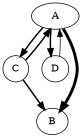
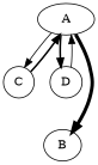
  digraph {
    edge [style=bold]
    A [width=.9]
    C [width=.4]
    D [width=.4]
    B [width=.6]
-   A -> C
+   A -> C [style=solid]
    A -> D
    A -> B [color=black penwidth=4]
    C -> A [penwidth=2 style=solid]
-   C -> B [color=black penwidht=2]
    D -> A [penwidth=1 style=solid]
  }
